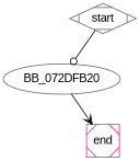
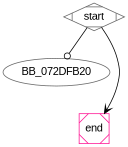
  digraph {
    fontname="Liberation Sans"
    node [color=gray40 fontname="Liberation Sans"]
    edge [fontname="Liberation Sans"]
    start [shape=Mdiamond]
    n2 [label=BB_072DFB20]
    end [color=deeppink shape=Msquare]
    start -> n2 [arrowhead=odot]
-   n2 -> end [arrowhead=vee]
+   start -> end [arrowhead=vee]
  }
